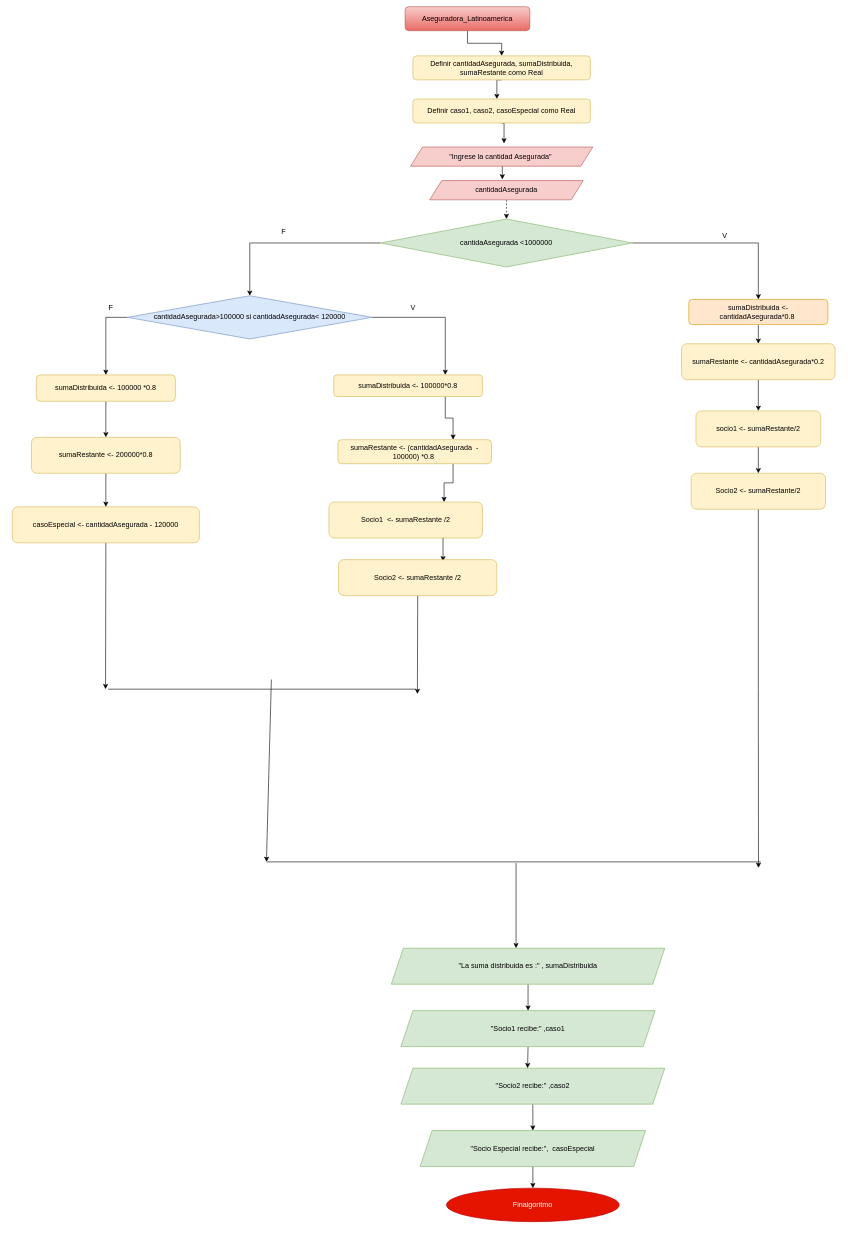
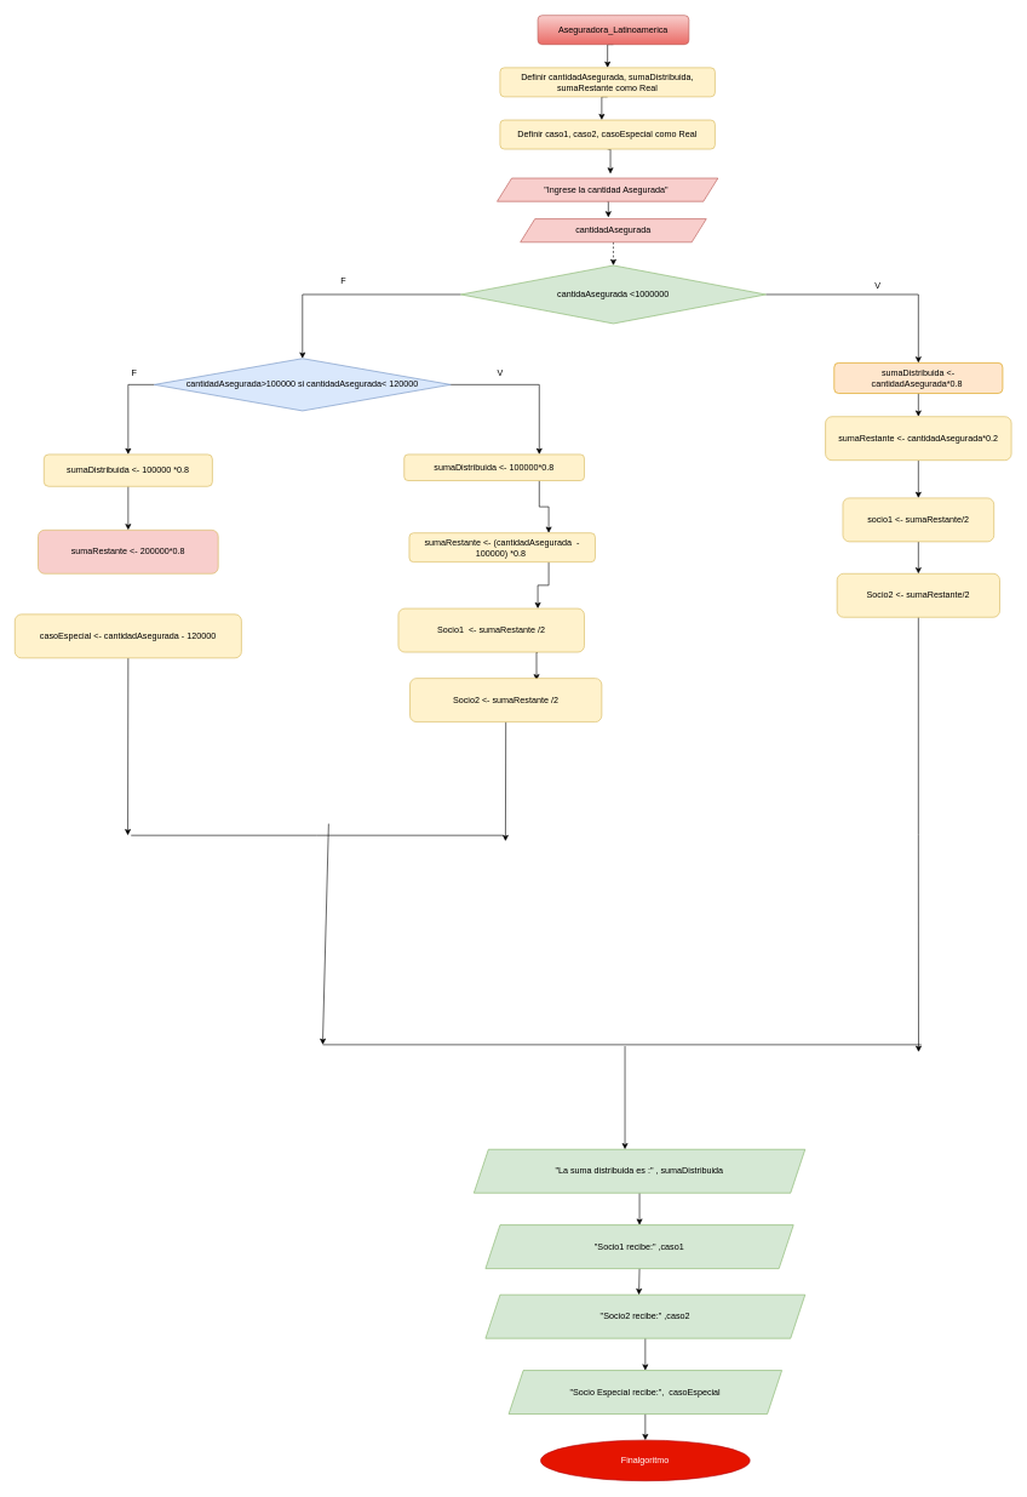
  <mxCell id="0" />
  <mxCell id="1" parent="0" />
  <mxCell id="2" style="edgeStyle=orthogonalEdgeStyle;rounded=0;orthogonalLoop=1;jettySize=auto;html=1;exitX=0.5;exitY=1;exitDx=0;exitDy=0;entryX=0.5;entryY=0;entryDx=0;entryDy=0;" edge="1" parent="1" source="3" target="5"><mxGeometry relative="1" as="geometry" /></mxCell>
- <mxCell id="3" value="Aseguradora_Latinoamerica" style="rounded=1;whiteSpace=wrap;html=1;fontSize=12;glass=0;strokeWidth=1;shadow=0;fillColor=#f8cecc;strokeColor=#b85450;gradientColor=#ea6b66;" parent="1" vertex="1"><mxGeometry x="675" y="10" width="208" height="40" as="geometry" /></mxCell>
+ <mxCell id="3" value="Aseguradora_Latinoamerica" style="rounded=1;whiteSpace=wrap;html=1;fontSize=12;glass=0;strokeWidth=1;shadow=0;fillColor=#f8cecc;strokeColor=#b85450;gradientColor=#ea6b66;" parent="1" vertex="1"><mxGeometry x="740" y="20" width="208" height="40" as="geometry" /></mxCell>
  <mxCell id="4" style="edgeStyle=orthogonalEdgeStyle;rounded=0;orthogonalLoop=1;jettySize=auto;html=1;exitX=0.5;exitY=1;exitDx=0;exitDy=0;entryX=0.5;entryY=0;entryDx=0;entryDy=0;" edge="1" parent="1" source="5"><mxGeometry relative="1" as="geometry"><mxPoint x="828" y="164" as="targetPoint" /></mxGeometry></mxCell>
  <mxCell id="5" value="Definir cantidadAsegurada, sumaDistribuida, sumaRestante como Real" style="rounded=1;whiteSpace=wrap;html=1;fillColor=#fff2cc;strokeColor=#d6b656;" vertex="1" parent="1"><mxGeometry x="688" y="92" width="296" height="40" as="geometry" /></mxCell>
  <mxCell id="6" style="edgeStyle=orthogonalEdgeStyle;rounded=0;orthogonalLoop=1;jettySize=auto;html=1;exitX=0.5;exitY=1;exitDx=0;exitDy=0;entryX=0.513;entryY=-0.187;entryDx=0;entryDy=0;entryPerimeter=0;" edge="1" parent="1" source="7" target="9"><mxGeometry relative="1" as="geometry" /></mxCell>
  <mxCell id="7" value="Definir caso1, caso2, casoEspecial como Real" style="rounded=1;whiteSpace=wrap;html=1;fillColor=#fff2cc;strokeColor=#d6b656;" vertex="1" parent="1"><mxGeometry x="688" y="164" width="296" height="40" as="geometry" /></mxCell>
  <mxCell id="8" style="edgeStyle=orthogonalEdgeStyle;rounded=0;orthogonalLoop=1;jettySize=auto;html=1;exitX=0.5;exitY=1;exitDx=0;exitDy=0;entryX=0.473;entryY=-0.062;entryDx=0;entryDy=0;entryPerimeter=0;" edge="1" parent="1" source="9" target="11"><mxGeometry relative="1" as="geometry" /></mxCell>
  <mxCell id="9" value="&quot;Ingrese la cantidad Asegurada&quot;&amp;nbsp;" style="shape=parallelogram;perimeter=parallelogramPerimeter;whiteSpace=wrap;html=1;fixedSize=1;fillColor=#f8cecc;strokeColor=#b85450;" vertex="1" parent="1"><mxGeometry x="684" y="244" width="304" height="32" as="geometry" /></mxCell>
  <mxCell id="10" style="edgeStyle=orthogonalEdgeStyle;rounded=0;orthogonalLoop=1;jettySize=auto;html=1;exitX=0.5;exitY=1;exitDx=0;exitDy=0;entryX=0.5;entryY=0;entryDx=0;entryDy=0;dashed=1;" edge="1" parent="1" source="11" target="14"><mxGeometry relative="1" as="geometry" /></mxCell>
  <mxCell id="11" value="cantidadAsegurada" style="shape=parallelogram;perimeter=parallelogramPerimeter;whiteSpace=wrap;html=1;fixedSize=1;fillColor=#f8cecc;strokeColor=#b85450;" vertex="1" parent="1"><mxGeometry x="716" y="300" width="256" height="32" as="geometry" /></mxCell>
  <mxCell id="12" style="edgeStyle=orthogonalEdgeStyle;rounded=0;orthogonalLoop=1;jettySize=auto;html=1;exitX=0;exitY=0.5;exitDx=0;exitDy=0;" edge="1" parent="1" source="14" target="18"><mxGeometry relative="1" as="geometry" /></mxCell>
  <mxCell id="13" style="edgeStyle=orthogonalEdgeStyle;rounded=0;orthogonalLoop=1;jettySize=auto;html=1;exitX=1;exitY=0.5;exitDx=0;exitDy=0;" edge="1" parent="1" source="14" target="22"><mxGeometry relative="1" as="geometry" /></mxCell>
  <mxCell id="14" value="cantidaAsegurada &amp;lt;1000000" style="rhombus;whiteSpace=wrap;html=1;fillColor=#d5e8d4;strokeColor=#82b366;" vertex="1" parent="1"><mxGeometry x="634" y="364" width="420" height="80" as="geometry" /></mxCell>
  <mxCell id="15" style="edgeStyle=orthogonalEdgeStyle;rounded=0;orthogonalLoop=1;jettySize=auto;html=1;exitX=0.5;exitY=1;exitDx=0;exitDy=0;" edge="1" parent="1" source="14" target="14"><mxGeometry relative="1" as="geometry" /></mxCell>
  <mxCell id="16" style="edgeStyle=orthogonalEdgeStyle;rounded=0;orthogonalLoop=1;jettySize=auto;html=1;exitX=0;exitY=0.5;exitDx=0;exitDy=0;entryX=0.5;entryY=0;entryDx=0;entryDy=0;" edge="1" parent="1" source="18" target="33"><mxGeometry relative="1" as="geometry" /></mxCell>
  <mxCell id="17" style="edgeStyle=orthogonalEdgeStyle;rounded=0;orthogonalLoop=1;jettySize=auto;html=1;exitX=1;exitY=0.5;exitDx=0;exitDy=0;entryX=0.75;entryY=0;entryDx=0;entryDy=0;" edge="1" parent="1" source="18" target="31"><mxGeometry relative="1" as="geometry" /></mxCell>
  <mxCell id="18" value="cantidadAsegurada&amp;gt;100000 si cantidadAsegurada&amp;lt; 120000" style="rhombus;whiteSpace=wrap;html=1;fillColor=#dae8fc;strokeColor=#6c8ebf;" vertex="1" parent="1"><mxGeometry x="212" y="492" width="408" height="72" as="geometry" /></mxCell>
  <mxCell id="19" value="F" style="text;html=1;align=center;verticalAlign=middle;resizable=0;points=[];autosize=1;strokeColor=none;fillColor=none;" vertex="1" parent="1"><mxGeometry x="460" y="369" width="24" height="32" as="geometry" /></mxCell>
  <mxCell id="20" style="edgeStyle=orthogonalEdgeStyle;rounded=0;orthogonalLoop=1;jettySize=auto;html=1;exitX=0.5;exitY=1;exitDx=0;exitDy=0;" edge="1" parent="1" source="18" target="18"><mxGeometry relative="1" as="geometry" /></mxCell>
  <mxCell id="21" style="edgeStyle=orthogonalEdgeStyle;rounded=0;orthogonalLoop=1;jettySize=auto;html=1;exitX=0.5;exitY=1;exitDx=0;exitDy=0;entryX=0.5;entryY=0;entryDx=0;entryDy=0;" edge="1" parent="1" source="22" target="24"><mxGeometry relative="1" as="geometry" /></mxCell>
  <mxCell id="22" value="sumaDistribuida &amp;lt;- cantidadAsegurada*0.8&amp;nbsp;" style="rounded=1;whiteSpace=wrap;html=1;fillColor=#ffe6cc;strokeColor=#d79b00;" vertex="1" parent="1"><mxGeometry x="1148" y="498" width="232" height="42" as="geometry" /></mxCell>
  <mxCell id="23" style="edgeStyle=orthogonalEdgeStyle;rounded=0;orthogonalLoop=1;jettySize=auto;html=1;exitX=0.5;exitY=1;exitDx=0;exitDy=0;entryX=0.5;entryY=0;entryDx=0;entryDy=0;" edge="1" parent="1" source="24" target="28"><mxGeometry relative="1" as="geometry" /></mxCell>
  <mxCell id="24" value="sumaRestante &amp;lt;- cantidadAsegurada*0.2" style="rounded=1;whiteSpace=wrap;html=1;fillColor=#fff2cc;strokeColor=#d6b656;" vertex="1" parent="1"><mxGeometry x="1136" y="572" width="256" height="60" as="geometry" /></mxCell>
  <mxCell id="25" style="edgeStyle=orthogonalEdgeStyle;rounded=0;orthogonalLoop=1;jettySize=auto;html=1;exitX=0.5;exitY=1;exitDx=0;exitDy=0;" edge="1" parent="1" source="26"><mxGeometry relative="1" as="geometry"><mxPoint x="1264.25" y="1446" as="targetPoint" /></mxGeometry></mxCell>
  <mxCell id="26" value="Socio2 &amp;lt;- sumaRestante/2" style="rounded=1;whiteSpace=wrap;html=1;fillColor=#fff2cc;strokeColor=#d6b656;" vertex="1" parent="1"><mxGeometry x="1152" y="788" width="224" height="60" as="geometry" /></mxCell>
  <mxCell id="27" style="edgeStyle=orthogonalEdgeStyle;rounded=0;orthogonalLoop=1;jettySize=auto;html=1;exitX=0.5;exitY=1;exitDx=0;exitDy=0;entryX=0.5;entryY=0;entryDx=0;entryDy=0;" edge="1" parent="1" source="28" target="26"><mxGeometry relative="1" as="geometry" /></mxCell>
  <mxCell id="28" value="socio1 &amp;lt;- sumaRestante/2" style="rounded=1;whiteSpace=wrap;html=1;fillColor=#fff2cc;strokeColor=#d6b656;" vertex="1" parent="1"><mxGeometry x="1160" y="684" width="208" height="60" as="geometry" /></mxCell>
  <mxCell id="29" value="V" style="text;html=1;align=center;verticalAlign=middle;resizable=0;points=[];autosize=1;strokeColor=none;fillColor=none;" vertex="1" parent="1"><mxGeometry x="1192" y="377" width="32" height="32" as="geometry" /></mxCell>
  <mxCell id="30" style="edgeStyle=orthogonalEdgeStyle;rounded=0;orthogonalLoop=1;jettySize=auto;html=1;exitX=0.75;exitY=1;exitDx=0;exitDy=0;entryX=0.75;entryY=0;entryDx=0;entryDy=0;" edge="1" parent="1" source="31" target="41"><mxGeometry relative="1" as="geometry" /></mxCell>
  <mxCell id="31" value="sumaDistribuida &amp;lt;- 100000*0.8" style="rounded=1;whiteSpace=wrap;html=1;fillColor=#fff2cc;strokeColor=#d6b656;" vertex="1" parent="1"><mxGeometry x="556" y="624" width="248" height="36" as="geometry" /></mxCell>
  <mxCell id="32" style="edgeStyle=orthogonalEdgeStyle;rounded=0;orthogonalLoop=1;jettySize=auto;html=1;exitX=0.5;exitY=1;exitDx=0;exitDy=0;entryX=0.5;entryY=0;entryDx=0;entryDy=0;" edge="1" parent="1" source="33" target="39"><mxGeometry relative="1" as="geometry" /></mxCell>
  <mxCell id="33" value="sumaDistribuida &amp;lt;- 100000 *0.8" style="rounded=1;whiteSpace=wrap;html=1;fillColor=#fff2cc;strokeColor=#d6b656;" vertex="1" parent="1"><mxGeometry x="60" y="624" width="232" height="44" as="geometry" /></mxCell>
  <mxCell id="34" value="V" style="text;html=1;align=center;verticalAlign=middle;resizable=0;points=[];autosize=1;strokeColor=none;fillColor=none;" vertex="1" parent="1"><mxGeometry x="672" y="497" width="32" height="32" as="geometry" /></mxCell>
  <mxCell id="35" value="F" style="text;html=1;align=center;verticalAlign=middle;resizable=0;points=[];autosize=1;strokeColor=none;fillColor=none;" vertex="1" parent="1"><mxGeometry x="172" y="497" width="24" height="32" as="geometry" /></mxCell>
  <mxCell id="36" style="edgeStyle=orthogonalEdgeStyle;rounded=0;orthogonalLoop=1;jettySize=auto;html=1;exitX=0.5;exitY=1;exitDx=0;exitDy=0;" edge="1" parent="1" source="37"><mxGeometry relative="1" as="geometry"><mxPoint x="175.5" y="1148" as="targetPoint" /></mxGeometry></mxCell>
  <mxCell id="37" value="casoEspecial &amp;lt;- cantidadAsegurada - 120000" style="rounded=1;whiteSpace=wrap;html=1;fillColor=#fff2cc;strokeColor=#d6b656;" vertex="1" parent="1"><mxGeometry x="20" y="844" width="312" height="60" as="geometry" /></mxCell>
- <mxCell id="38" style="edgeStyle=orthogonalEdgeStyle;rounded=0;orthogonalLoop=1;jettySize=auto;html=1;exitX=0.5;exitY=1;exitDx=0;exitDy=0;entryX=0.5;entryY=0;entryDx=0;entryDy=0;" edge="1" parent="1" source="39" target="37"><mxGeometry relative="1" as="geometry" /></mxCell>
- <mxCell id="39" value="sumaRestante &amp;lt;- 200000*0.8" style="rounded=1;whiteSpace=wrap;html=1;fillColor=#fff2cc;strokeColor=#d6b656;" vertex="1" parent="1"><mxGeometry x="52" y="728" width="248" height="60" as="geometry" /></mxCell>
+ <mxCell id="39" value="sumaRestante &amp;lt;- 200000*0.8" style="rounded=1;whiteSpace=wrap;html=1;fillColor=#f8cecc;strokeColor=#d6b656;" vertex="1" parent="1"><mxGeometry x="52" y="728" width="248" height="60" as="geometry" /></mxCell>
  <mxCell id="40" style="edgeStyle=orthogonalEdgeStyle;rounded=0;orthogonalLoop=1;jettySize=auto;html=1;exitX=0.75;exitY=1;exitDx=0;exitDy=0;entryX=0.75;entryY=0;entryDx=0;entryDy=0;" edge="1" parent="1" source="41" target="43"><mxGeometry relative="1" as="geometry" /></mxCell>
  <mxCell id="41" value="sumaRestante &amp;lt;- (cantidadAsegurada&amp;nbsp; - 100000) *0.8&amp;nbsp;" style="rounded=1;whiteSpace=wrap;html=1;fillColor=#fff2cc;strokeColor=#d6b656;" vertex="1" parent="1"><mxGeometry x="563" y="732" width="256" height="40" as="geometry" /></mxCell>
  <mxCell id="42" style="edgeStyle=orthogonalEdgeStyle;rounded=0;orthogonalLoop=1;jettySize=auto;html=1;exitX=0.75;exitY=1;exitDx=0;exitDy=0;entryX=0.66;entryY=0.046;entryDx=0;entryDy=0;entryPerimeter=0;" edge="1" parent="1" source="43" target="45"><mxGeometry relative="1" as="geometry" /></mxCell>
  <mxCell id="43" value="Socio1&amp;nbsp; &amp;lt;- sumaRestante /2" style="rounded=1;whiteSpace=wrap;html=1;fillColor=#fff2cc;strokeColor=#d6b656;" vertex="1" parent="1"><mxGeometry x="548" y="836" width="256" height="60" as="geometry" /></mxCell>
  <mxCell id="44" style="edgeStyle=orthogonalEdgeStyle;rounded=0;orthogonalLoop=1;jettySize=auto;html=1;exitX=0.5;exitY=1;exitDx=0;exitDy=0;" edge="1" parent="1" source="45"><mxGeometry relative="1" as="geometry"><mxPoint x="695.5" y="1156" as="targetPoint" /></mxGeometry></mxCell>
  <mxCell id="45" value="Socio2 &amp;lt;- sumaRestante /2" style="rounded=1;whiteSpace=wrap;html=1;fillColor=#fff2cc;strokeColor=#d6b656;" vertex="1" parent="1"><mxGeometry x="564" y="932" width="264" height="60" as="geometry" /></mxCell>
  <mxCell id="46" value="" style="endArrow=none;html=1;rounded=0;" edge="1" parent="1"><mxGeometry width="50" height="50" relative="1" as="geometry"><mxPoint x="180" y="1148" as="sourcePoint" /><mxPoint x="692" y="1148" as="targetPoint" /><Array as="points"><mxPoint x="436" y="1148" /></Array></mxGeometry></mxCell>
  <mxCell id="47" value="" style="endArrow=classic;html=1;rounded=0;" edge="1" parent="1"><mxGeometry width="50" height="50" relative="1" as="geometry"><mxPoint x="452" y="1132" as="sourcePoint" /><mxPoint x="444" y="1436" as="targetPoint" /><Array as="points"><mxPoint x="444" y="1428" /></Array></mxGeometry></mxCell>
  <mxCell id="48" value="" style="endArrow=none;html=1;rounded=0;" edge="1" parent="1"><mxGeometry width="50" height="50" relative="1" as="geometry"><mxPoint x="444" y="1436" as="sourcePoint" /><mxPoint x="1268" y="1436" as="targetPoint" /></mxGeometry></mxCell>
  <mxCell id="49" value="" style="endArrow=classic;html=1;rounded=0;" edge="1" parent="1"><mxGeometry width="50" height="50" relative="1" as="geometry"><mxPoint x="860" y="1438" as="sourcePoint" /><mxPoint x="860" y="1580" as="targetPoint" /></mxGeometry></mxCell>
  <mxCell id="50" style="edgeStyle=orthogonalEdgeStyle;rounded=0;orthogonalLoop=1;jettySize=auto;html=1;exitX=0.5;exitY=1;exitDx=0;exitDy=0;entryX=0.5;entryY=0;entryDx=0;entryDy=0;" edge="1" parent="1" source="51" target="57"><mxGeometry relative="1" as="geometry" /></mxCell>
  <mxCell id="51" value="&quot;Socio2 recibe:&quot; ,caso2" style="shape=parallelogram;perimeter=parallelogramPerimeter;whiteSpace=wrap;html=1;fixedSize=1;fillColor=#d5e8d4;strokeColor=#82b366;" vertex="1" parent="1"><mxGeometry x="668" y="1780" width="440" height="60" as="geometry" /></mxCell>
  <mxCell id="52" style="edgeStyle=orthogonalEdgeStyle;rounded=0;orthogonalLoop=1;jettySize=auto;html=1;exitX=0.5;exitY=1;exitDx=0;exitDy=0;entryX=0.48;entryY=0;entryDx=0;entryDy=0;entryPerimeter=0;" edge="1" parent="1" source="53" target="51"><mxGeometry relative="1" as="geometry" /></mxCell>
  <mxCell id="53" value="&quot;Socio1 recibe:&quot; ,caso1" style="shape=parallelogram;perimeter=parallelogramPerimeter;whiteSpace=wrap;html=1;fixedSize=1;fillColor=#d5e8d4;strokeColor=#82b366;" vertex="1" parent="1"><mxGeometry x="668" y="1684" width="424" height="60" as="geometry" /></mxCell>
  <mxCell id="54" style="edgeStyle=orthogonalEdgeStyle;rounded=0;orthogonalLoop=1;jettySize=auto;html=1;exitX=0.5;exitY=1;exitDx=0;exitDy=0;" edge="1" parent="1" source="55" target="53"><mxGeometry relative="1" as="geometry" /></mxCell>
  <mxCell id="55" value="&quot;La suma distribuida es :&quot; , sumaDistribuida" style="shape=parallelogram;perimeter=parallelogramPerimeter;whiteSpace=wrap;html=1;fixedSize=1;fillColor=#d5e8d4;strokeColor=#82b366;" vertex="1" parent="1"><mxGeometry x="652" y="1580" width="456" height="60" as="geometry" /></mxCell>
  <mxCell id="56" style="edgeStyle=orthogonalEdgeStyle;rounded=0;orthogonalLoop=1;jettySize=auto;html=1;exitX=0.5;exitY=1;exitDx=0;exitDy=0;entryX=0.5;entryY=0;entryDx=0;entryDy=0;" edge="1" parent="1" source="57" target="58"><mxGeometry relative="1" as="geometry" /></mxCell>
  <mxCell id="57" value="&quot;Socio Especial recibe:&quot;,&amp;nbsp; casoEspecial" style="shape=parallelogram;perimeter=parallelogramPerimeter;whiteSpace=wrap;html=1;fixedSize=1;fillColor=#d5e8d4;strokeColor=#82b366;" vertex="1" parent="1"><mxGeometry x="700" y="1884" width="376" height="60" as="geometry" /></mxCell>
  <mxCell id="58" value="Finalgoritmo" style="ellipse;whiteSpace=wrap;html=1;fillColor=#e51400;fontColor=#ffffff;strokeColor=#B20000;" vertex="1" parent="1"><mxGeometry x="744" y="1980" width="288" height="56" as="geometry" /></mxCell>
